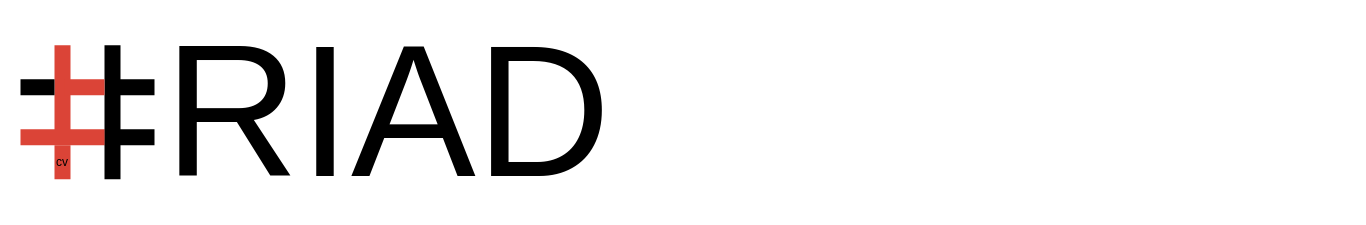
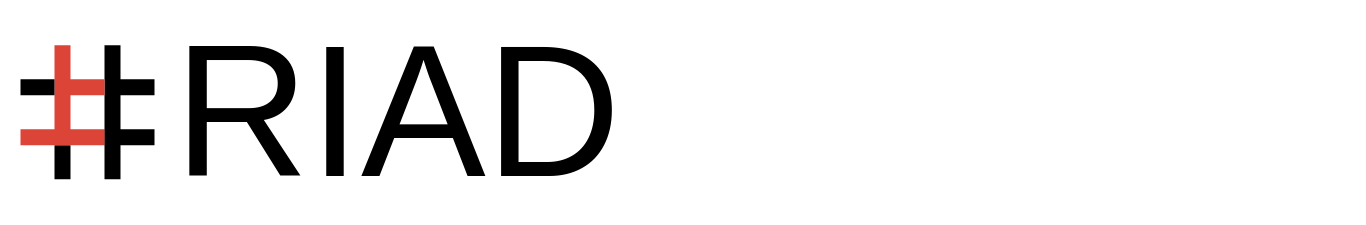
  <mxCell id="0" />
  <mxCell id="1" parent="0" />
- <mxCell id="2" value="RIAD" style="text;html=1;strokeColor=none;fillColor=none;align=left;verticalAlign=middle;whiteSpace=wrap;rounded=0;fontSize=187;spacing=0;" vertex="1" parent="1"><mxGeometry x="164" y="20" width="1170" height="167.5" as="geometry" /></mxCell>
+ <mxCell id="2" value="RIAD" style="text;html=1;strokeColor=none;fillColor=none;align=left;verticalAlign=middle;whiteSpace=wrap;rounded=0;fontSize=187;spacing=0;" vertex="1" parent="1"><mxGeometry x="174" y="20" width="1170" height="167.5" as="geometry" /></mxCell>
  <mxCell id="3" value="" style="group" vertex="1" connectable="0" parent="1"><mxGeometry x="20" y="36.75" width="134" height="134" as="geometry" /></mxCell>
- <mxCell id="4" value="cv" style="rounded=0;whiteSpace=wrap;html=1;strokeColor=none;fillColor=#db4437;" vertex="1" parent="3"><mxGeometry x="34" y="100" width="16" height="34" as="geometry" /></mxCell>
+ <mxCell id="4" value="cv" style="rounded=0;whiteSpace=wrap;html=1;strokeColor=none;fillColor=#000000;" vertex="1" parent="3"><mxGeometry x="34" y="100" width="16" height="34" as="geometry" /></mxCell>
  <mxCell id="5" value="" style="rounded=0;whiteSpace=wrap;html=1;strokeColor=none;fillColor=#000000;" vertex="1" parent="3"><mxGeometry x="84" width="16" height="134" as="geometry" /></mxCell>
  <mxCell id="6" value="" style="rounded=0;whiteSpace=wrap;html=1;direction=south;strokeColor=none;fillColor=#000000;" vertex="1" parent="3"><mxGeometry x="94" y="34" width="40" height="16" as="geometry" /></mxCell>
  <mxCell id="7" value="" style="rounded=0;whiteSpace=wrap;html=1;direction=south;strokeColor=none;fillColor=#000000;" vertex="1" parent="3"><mxGeometry x="84" y="84" width="50" height="16" as="geometry" /></mxCell>
  <mxCell id="8" value="" style="rounded=0;whiteSpace=wrap;html=1;strokeColor=none;fillColor=#DB4437;" vertex="1" parent="3"><mxGeometry x="34" width="16" height="90" as="geometry" /></mxCell>
  <mxCell id="9" value="" style="rounded=0;whiteSpace=wrap;html=1;strokeColor=none;fillColor=#DB4437;direction=south;" vertex="1" parent="3"><mxGeometry y="84" width="84" height="16" as="geometry" /></mxCell>
  <mxCell id="10" value="" style="rounded=0;whiteSpace=wrap;html=1;strokeColor=none;fillColor=#DB4437;direction=south;" vertex="1" parent="3"><mxGeometry x="44" y="34" width="40" height="16" as="geometry" /></mxCell>
  <mxCell id="11" value="" style="rounded=0;whiteSpace=wrap;html=1;direction=south;strokeColor=none;fillColor=#000000;" vertex="1" parent="3"><mxGeometry y="34" width="34" height="16" as="geometry" /></mxCell>
